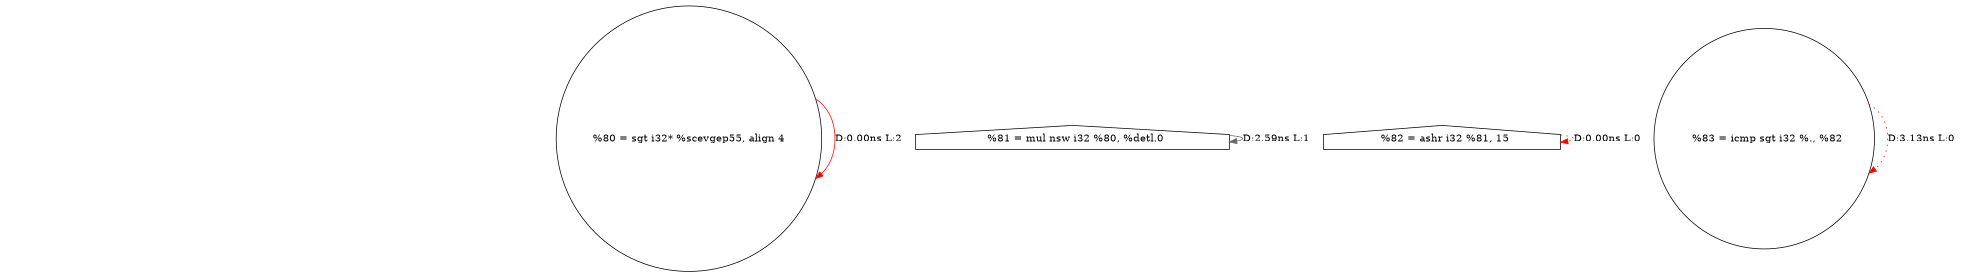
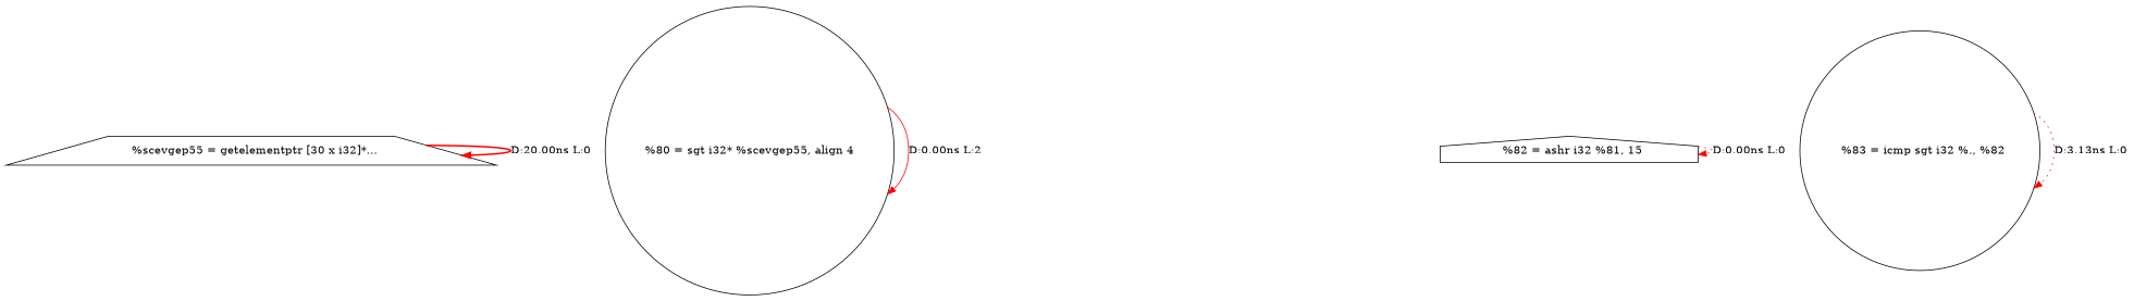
  digraph {
    node [shape=circle]
    edge [color=red style=solid]
+   n1 [label="  %scevgep55 = getelementptr [30 x i32]*..." shape=trapezium]
    n2 [label="%80 = sgt i32* %scevgep55, align 4"]
-   n3 [label="  %81 = mul nsw i32 %80, %detl.0" shape=house]
    n4 [label="  %82 = ashr i32 %81, 15" shape=house]
    n5 [label="  %83 = icmp sgt i32 %., %82"]
+   n1 -> n1 [label="D:20.00ns L:0" style=bold]
    n2 -> n2 [label="D:0.00ns L:2"]
-   n3 -> n3 [color=gray40 label="D:2.59ns L:1"]
    n4 -> n4 [label="D:0.00ns L:0" style=dotted]
    n5 -> n5 [label="D:3.13ns L:0" style=dotted]
  }
